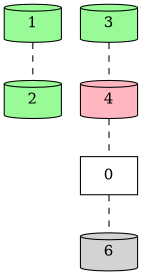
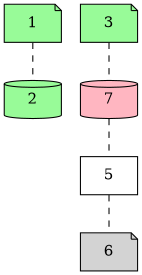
  graph {
    fontname="DejaVu Serif"
    node [fillcolor=palegreen fontname="DejaVu Serif" shape=cylinder style=filled]
    edge [fontname="DejaVu Serif" style=dashed]
    2
-   1
-   3
-   4 [fillcolor=lightpink]
-   5 [fillcolor=white shape=box label=0]
-   6 [fillcolor=lightgrey]
+   1 [shape=note]
+   3 [shape=note]
+   4 [fillcolor=lightpink label=7]
+   5 [fillcolor=white shape=box]
+   6 [fillcolor=lightgrey shape=note]
    1 -- 2
    3 -- 4
    4 -- 5
    5 -- 6
  }
